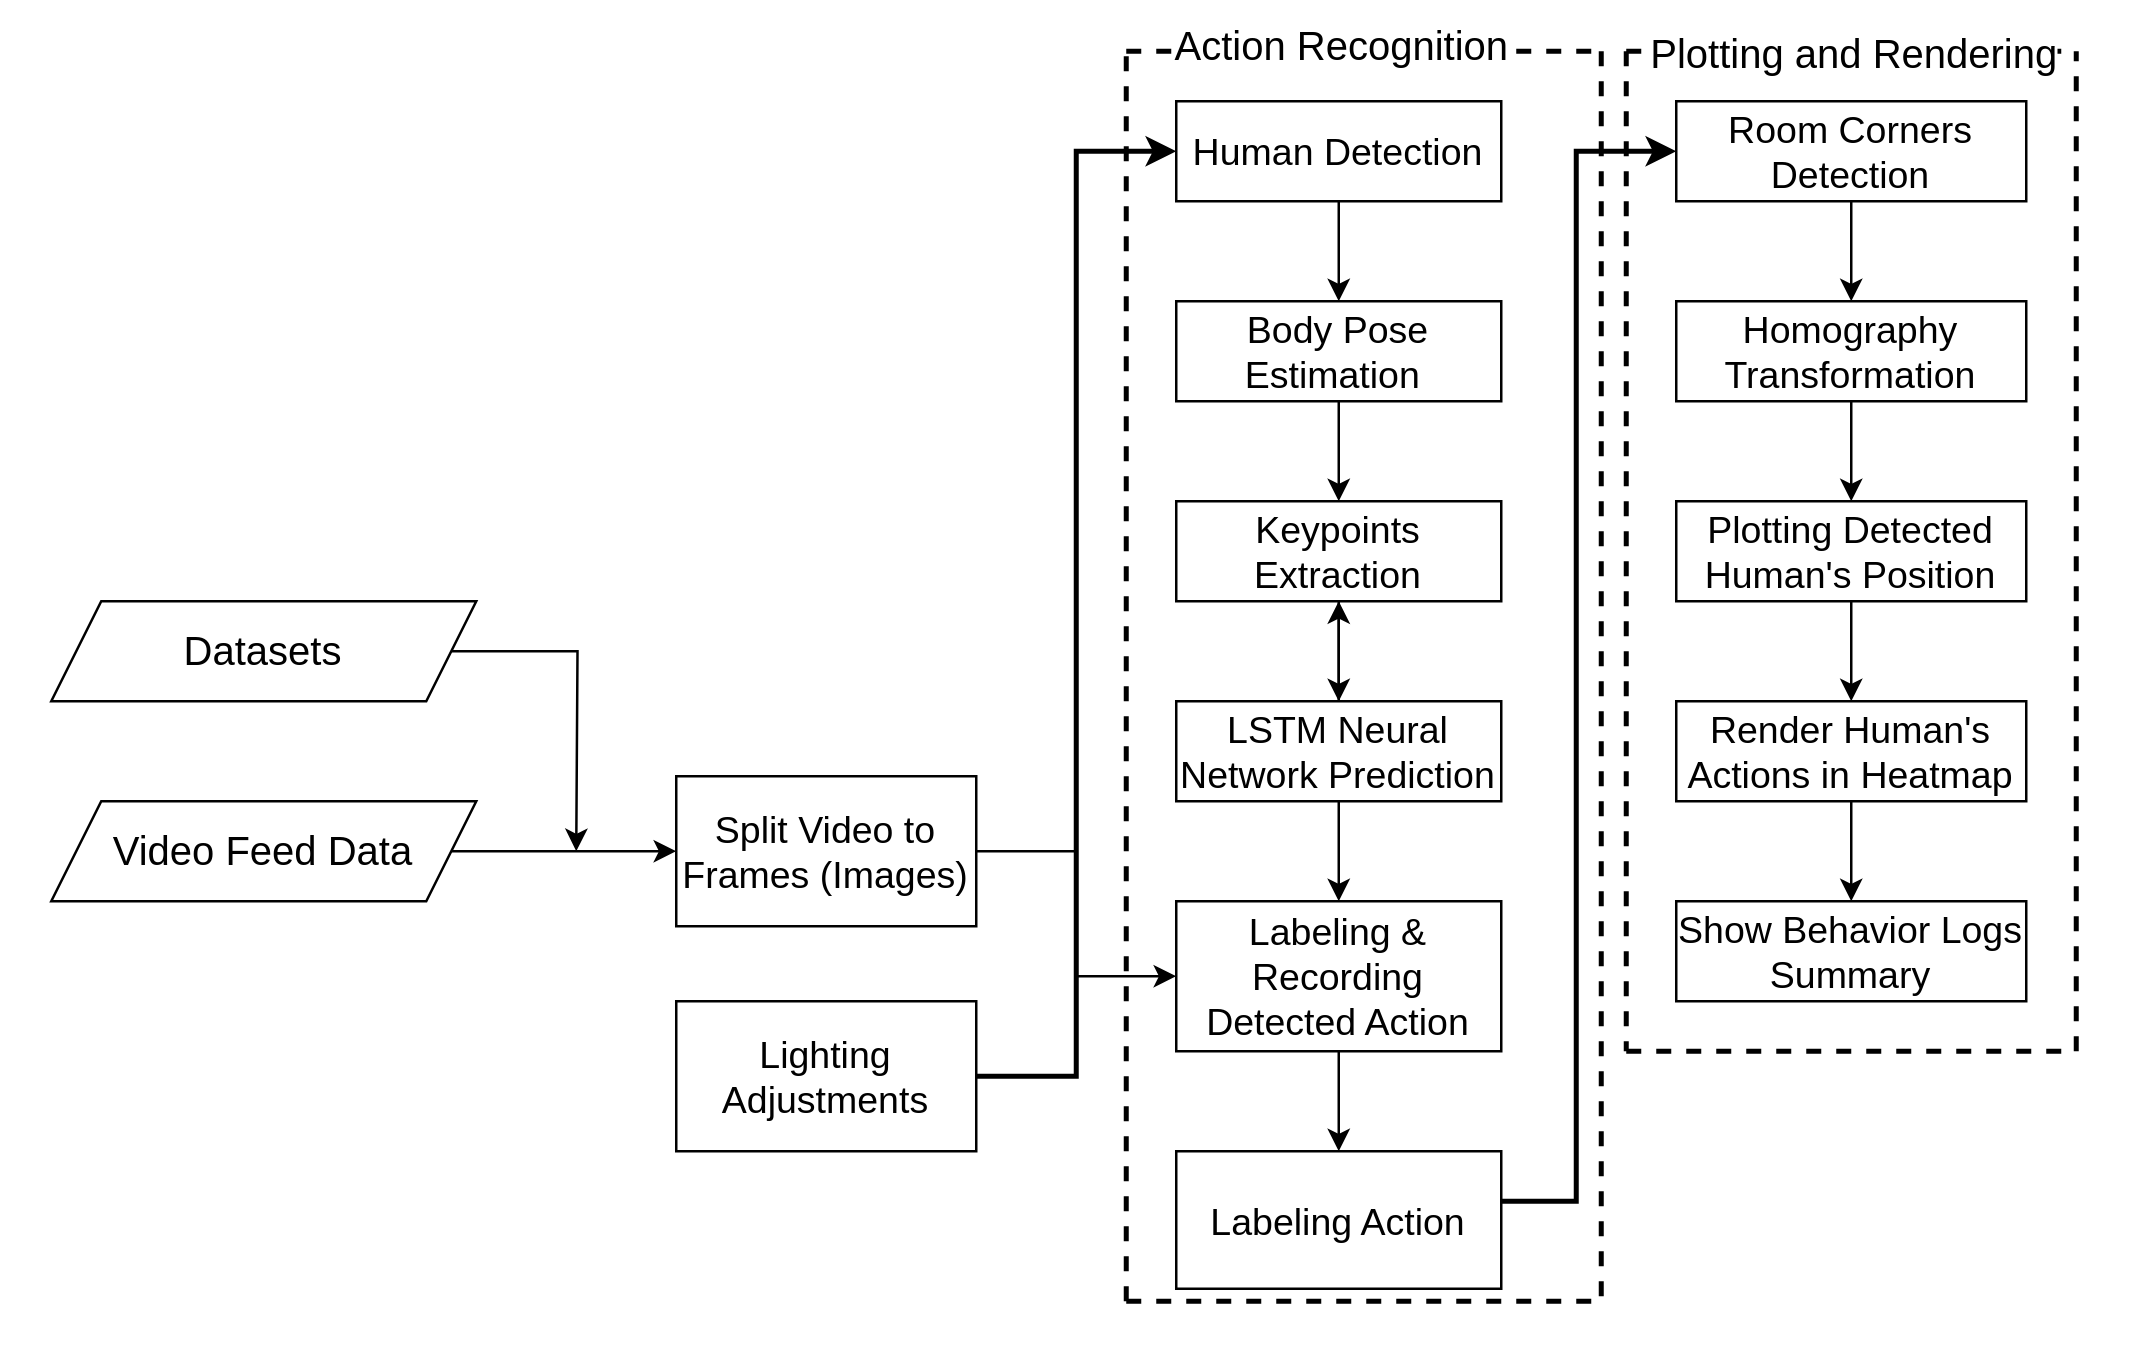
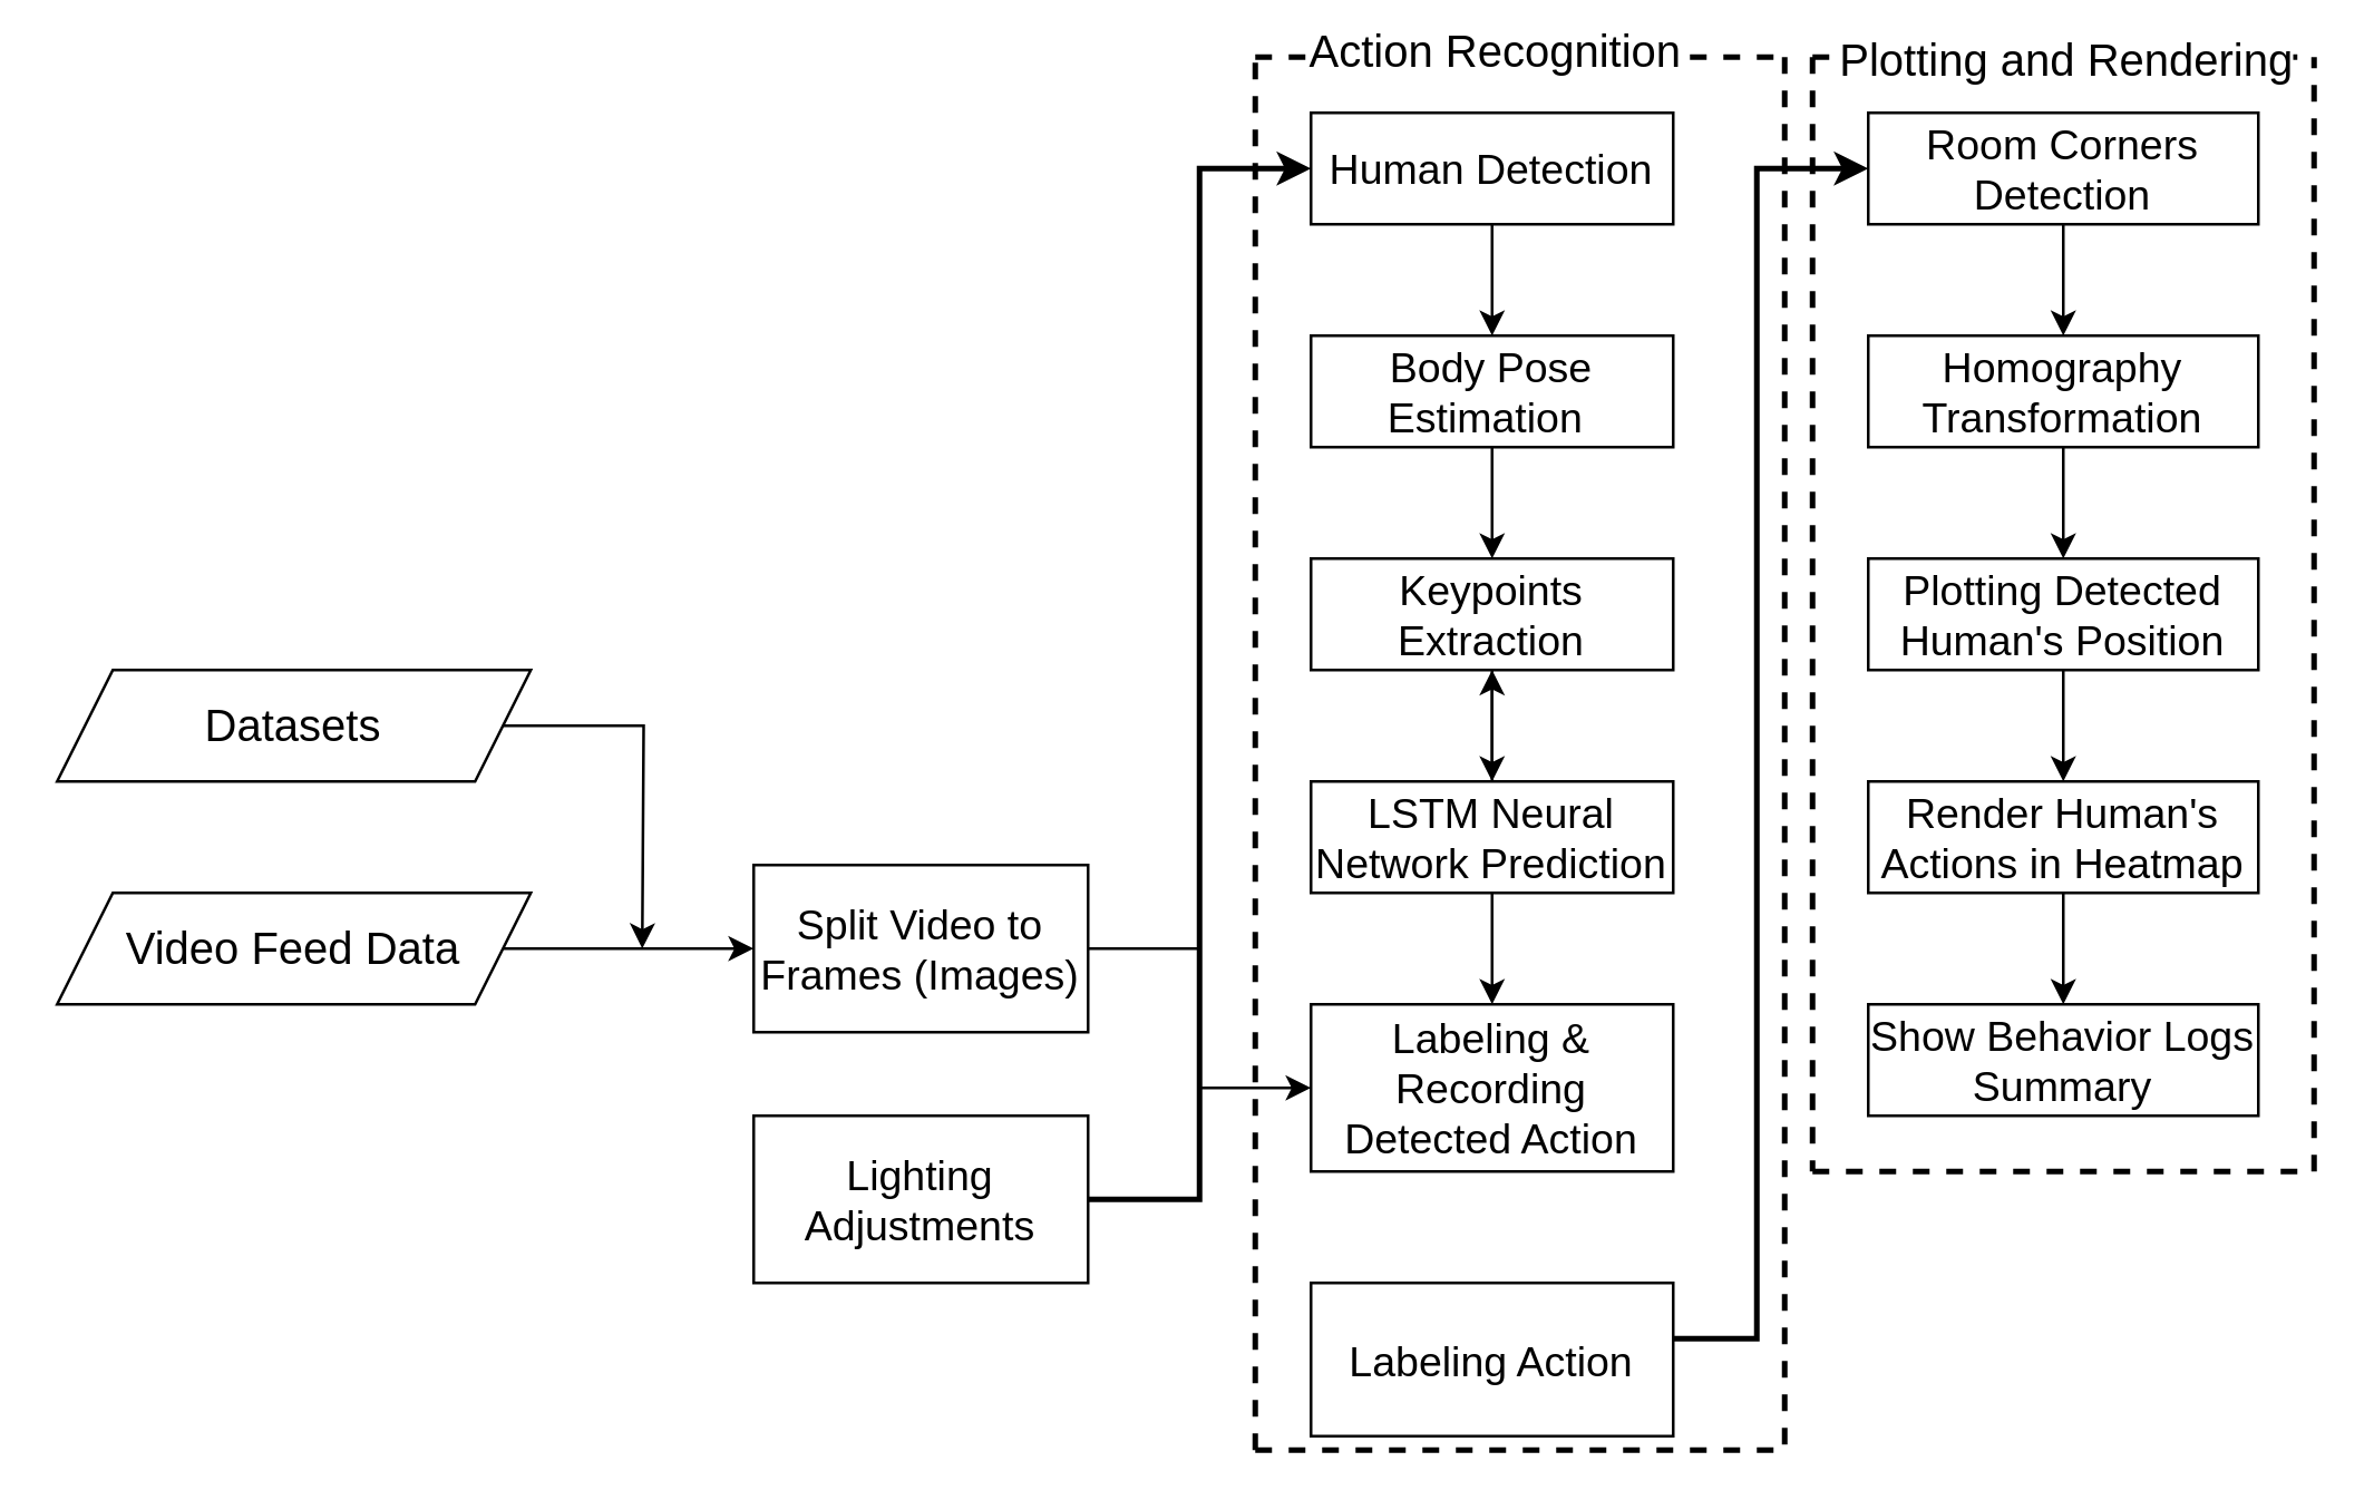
  <mxCell id="0" />
  <mxCell id="1" parent="0" />
  <mxCell id="2" value="" style="edgeStyle=orthogonalEdgeStyle;rounded=0;orthogonalLoop=1;jettySize=auto;html=1;" parent="1" source="3" edge="1"><mxGeometry relative="1" as="geometry"><mxPoint x="230" y="340" as="targetPoint" /></mxGeometry></mxCell>
  <mxCell id="3" value="Datasets" style="shape=parallelogram;perimeter=parallelogramPerimeter;whiteSpace=wrap;html=1;fixedSize=1;fontSize=16;" parent="1" vertex="1"><mxGeometry x="20" y="240" width="170" height="40" as="geometry" /></mxCell>
  <mxCell id="4" value="" style="edgeStyle=orthogonalEdgeStyle;rounded=0;orthogonalLoop=1;jettySize=auto;html=1;" parent="1" source="5" edge="1"><mxGeometry relative="1" as="geometry"><mxPoint x="270" y="340" as="targetPoint" /></mxGeometry></mxCell>
  <mxCell id="5" value="Video Feed Data" style="shape=parallelogram;perimeter=parallelogramPerimeter;whiteSpace=wrap;html=1;fixedSize=1;fontSize=16;" parent="1" vertex="1"><mxGeometry x="20" y="320" width="170" height="40" as="geometry" /></mxCell>
  <mxCell id="6" value="" style="edgeStyle=orthogonalEdgeStyle;rounded=0;orthogonalLoop=1;jettySize=auto;html=1;" parent="1" source="7" target="20" edge="1"><mxGeometry relative="1" as="geometry" /></mxCell>
  <mxCell id="7" value="Split Video to Frames (Images)" style="rounded=0;whiteSpace=wrap;html=1;fontSize=15;" parent="1" vertex="1"><mxGeometry x="270" y="310" width="120" height="60" as="geometry" /></mxCell>
  <mxCell id="8" value="" style="edgeStyle=orthogonalEdgeStyle;rounded=0;orthogonalLoop=1;jettySize=auto;html=1;entryX=0;entryY=0.5;entryDx=0;entryDy=0;strokeWidth=2;" parent="1" source="9" target="11" edge="1"><mxGeometry relative="1" as="geometry"><Array as="points"><mxPoint x="430" y="430" /><mxPoint x="430" y="60" /></Array></mxGeometry></mxCell>
  <mxCell id="9" value="Lighting Adjustments" style="rounded=0;whiteSpace=wrap;html=1;fontSize=15;" parent="1" vertex="1"><mxGeometry x="270" y="400" width="120" height="60" as="geometry" /></mxCell>
  <mxCell id="10" value="" style="edgeStyle=orthogonalEdgeStyle;rounded=0;orthogonalLoop=1;jettySize=auto;html=1;" parent="1" source="11" target="13" edge="1"><mxGeometry relative="1" as="geometry" /></mxCell>
  <mxCell id="11" value="Human Detection" style="whiteSpace=wrap;html=1;fontSize=15;rounded=0;" parent="1" vertex="1"><mxGeometry x="470" y="40" width="130" height="40" as="geometry" /></mxCell>
  <mxCell id="12" value="" style="edgeStyle=orthogonalEdgeStyle;rounded=0;orthogonalLoop=1;jettySize=auto;html=1;" parent="1" source="13" target="15" edge="1"><mxGeometry relative="1" as="geometry" /></mxCell>
  <mxCell id="13" value="Body Pose Estimation&amp;nbsp;" style="whiteSpace=wrap;html=1;fontSize=15;rounded=0;" parent="1" vertex="1"><mxGeometry x="470" y="120" width="130" height="40" as="geometry" /></mxCell>
  <mxCell id="14" value="" style="edgeStyle=orthogonalEdgeStyle;rounded=0;orthogonalLoop=1;jettySize=auto;html=1;" parent="1" source="15" target="18" edge="1"><mxGeometry relative="1" as="geometry" /></mxCell>
  <mxCell id="15" value="Keypoints Extraction" style="whiteSpace=wrap;html=1;fontSize=15;rounded=0;" parent="1" vertex="1"><mxGeometry x="470" y="200" width="130" height="40" as="geometry" /></mxCell>
  <mxCell id="16" value="" style="edgeStyle=orthogonalEdgeStyle;rounded=0;orthogonalLoop=1;jettySize=auto;html=1;" parent="1" source="18" target="20" edge="1"><mxGeometry relative="1" as="geometry" /></mxCell>
  <mxCell id="17" value="" style="edgeStyle=orthogonalEdgeStyle;rounded=0;orthogonalLoop=1;jettySize=auto;html=1;" parent="1" source="18" target="15" edge="1"><mxGeometry relative="1" as="geometry" /></mxCell>
  <mxCell id="18" value="LSTM Neural Network Prediction" style="whiteSpace=wrap;html=1;fontSize=15;rounded=0;" parent="1" vertex="1"><mxGeometry x="470" y="280" width="130" height="40" as="geometry" /></mxCell>
- <mxCell id="19" value="" style="edgeStyle=orthogonalEdgeStyle;rounded=0;orthogonalLoop=1;jettySize=auto;html=1;" parent="1" source="20" target="22" edge="1"><mxGeometry relative="1" as="geometry" /></mxCell>
  <mxCell id="20" value="Labeling &amp;amp; Recording Detected Action" style="whiteSpace=wrap;html=1;fontSize=15;rounded=0;" parent="1" vertex="1"><mxGeometry x="470" y="360" width="130" height="60" as="geometry" /></mxCell>
  <mxCell id="21" value="" style="edgeStyle=orthogonalEdgeStyle;rounded=0;orthogonalLoop=1;jettySize=auto;html=1;strokeWidth=2;" parent="1" source="22" target="24" edge="1"><mxGeometry relative="1" as="geometry"><Array as="points"><mxPoint x="630" y="480" /><mxPoint x="630" y="60" /></Array></mxGeometry></mxCell>
  <mxCell id="22" value="Labeling Action" style="whiteSpace=wrap;html=1;fontSize=15;rounded=0;" parent="1" vertex="1"><mxGeometry x="470" y="460" width="130" height="55" as="geometry" /></mxCell>
  <mxCell id="23" value="" style="edgeStyle=orthogonalEdgeStyle;rounded=0;orthogonalLoop=1;jettySize=auto;html=1;" parent="1" source="24" target="26" edge="1"><mxGeometry relative="1" as="geometry" /></mxCell>
  <mxCell id="24" value="Room Corners Detection" style="whiteSpace=wrap;html=1;fontSize=15;rounded=0;" parent="1" vertex="1"><mxGeometry x="670" y="40" width="140" height="40" as="geometry" /></mxCell>
  <mxCell id="25" value="" style="edgeStyle=orthogonalEdgeStyle;rounded=0;orthogonalLoop=1;jettySize=auto;html=1;" parent="1" source="26" target="28" edge="1"><mxGeometry relative="1" as="geometry" /></mxCell>
  <mxCell id="26" value="Homography Transformation" style="whiteSpace=wrap;html=1;fontSize=15;rounded=0;" parent="1" vertex="1"><mxGeometry x="670" y="120" width="140" height="40" as="geometry" /></mxCell>
  <mxCell id="27" value="" style="edgeStyle=orthogonalEdgeStyle;rounded=0;orthogonalLoop=1;jettySize=auto;html=1;" parent="1" source="28" target="30" edge="1"><mxGeometry relative="1" as="geometry" /></mxCell>
  <mxCell id="28" value="Plotting Detected Human's Position" style="whiteSpace=wrap;html=1;fontSize=15;rounded=0;" parent="1" vertex="1"><mxGeometry x="670" y="200" width="140" height="40" as="geometry" /></mxCell>
  <mxCell id="29" value="" style="edgeStyle=orthogonalEdgeStyle;rounded=0;orthogonalLoop=1;jettySize=auto;html=1;" edge="1" parent="1" source="30" target="41"><mxGeometry relative="1" as="geometry" /></mxCell>
  <mxCell id="30" value="Render Human's Actions in Heatmap" style="whiteSpace=wrap;html=1;fontSize=15;rounded=0;" parent="1" vertex="1"><mxGeometry x="670" y="280" width="140" height="40" as="geometry" /></mxCell>
  <mxCell id="31" value="" style="endArrow=none;dashed=1;html=1;rounded=0;strokeWidth=2;" parent="1" edge="1"><mxGeometry width="50" height="50" relative="1" as="geometry"><mxPoint x="450" y="520" as="sourcePoint" /><mxPoint x="450" y="20" as="targetPoint" /></mxGeometry></mxCell>
  <mxCell id="32" value="" style="endArrow=none;dashed=1;html=1;rounded=0;strokeWidth=2;" parent="1" edge="1"><mxGeometry width="50" height="50" relative="1" as="geometry"><mxPoint x="450" y="520" as="sourcePoint" /><mxPoint x="640" y="520" as="targetPoint" /></mxGeometry></mxCell>
  <mxCell id="33" value="" style="endArrow=none;dashed=1;html=1;rounded=0;strokeWidth=2;" parent="1" edge="1"><mxGeometry width="50" height="50" relative="1" as="geometry"><mxPoint x="640" y="20" as="sourcePoint" /><mxPoint x="640" y="520" as="targetPoint" /></mxGeometry></mxCell>
  <mxCell id="34" value="" style="endArrow=none;dashed=1;html=1;rounded=0;strokeWidth=2;" parent="1" edge="1"><mxGeometry width="50" height="50" relative="1" as="geometry"><mxPoint x="450" y="20" as="sourcePoint" /><mxPoint x="640" y="20" as="targetPoint" /></mxGeometry></mxCell>
  <mxCell id="35" value="Action Recognition" style="edgeLabel;html=1;align=center;verticalAlign=middle;resizable=0;points=[];fontSize=16;" parent="34" vertex="1" connectable="0"><mxGeometry x="-0.097" y="3" relative="1" as="geometry"><mxPoint x="-1" as="offset" /></mxGeometry></mxCell>
  <mxCell id="36" value="" style="endArrow=none;dashed=1;html=1;rounded=0;strokeWidth=2;" parent="1" edge="1"><mxGeometry width="50" height="50" relative="1" as="geometry"><mxPoint x="650" y="20" as="sourcePoint" /><mxPoint x="830" y="20" as="targetPoint" /></mxGeometry></mxCell>
  <mxCell id="37" value="Plotting and Rendering" style="edgeLabel;html=1;align=center;verticalAlign=middle;resizable=0;points=[];fontSize=16;" parent="36" vertex="1" connectable="0"><mxGeometry x="0.005" relative="1" as="geometry"><mxPoint as="offset" /></mxGeometry></mxCell>
  <mxCell id="38" value="" style="endArrow=none;dashed=1;html=1;rounded=0;strokeWidth=2;" parent="1" edge="1"><mxGeometry width="50" height="50" relative="1" as="geometry"><mxPoint x="650" y="20" as="sourcePoint" /><mxPoint x="650" y="420" as="targetPoint" /></mxGeometry></mxCell>
  <mxCell id="39" value="" style="endArrow=none;dashed=1;html=1;rounded=0;strokeWidth=2;" parent="1" edge="1"><mxGeometry width="50" height="50" relative="1" as="geometry"><mxPoint x="650" y="420" as="sourcePoint" /><mxPoint x="830" y="420" as="targetPoint" /></mxGeometry></mxCell>
  <mxCell id="40" value="" style="endArrow=none;dashed=1;html=1;rounded=0;strokeWidth=2;" parent="1" edge="1"><mxGeometry width="50" height="50" relative="1" as="geometry"><mxPoint x="830" y="420" as="sourcePoint" /><mxPoint x="830" y="20" as="targetPoint" /></mxGeometry></mxCell>
  <mxCell id="41" value="Show Behavior Logs Summary" style="whiteSpace=wrap;html=1;fontSize=15;rounded=0;" vertex="1" parent="1"><mxGeometry x="670" y="360" width="140" height="40" as="geometry" /></mxCell>
